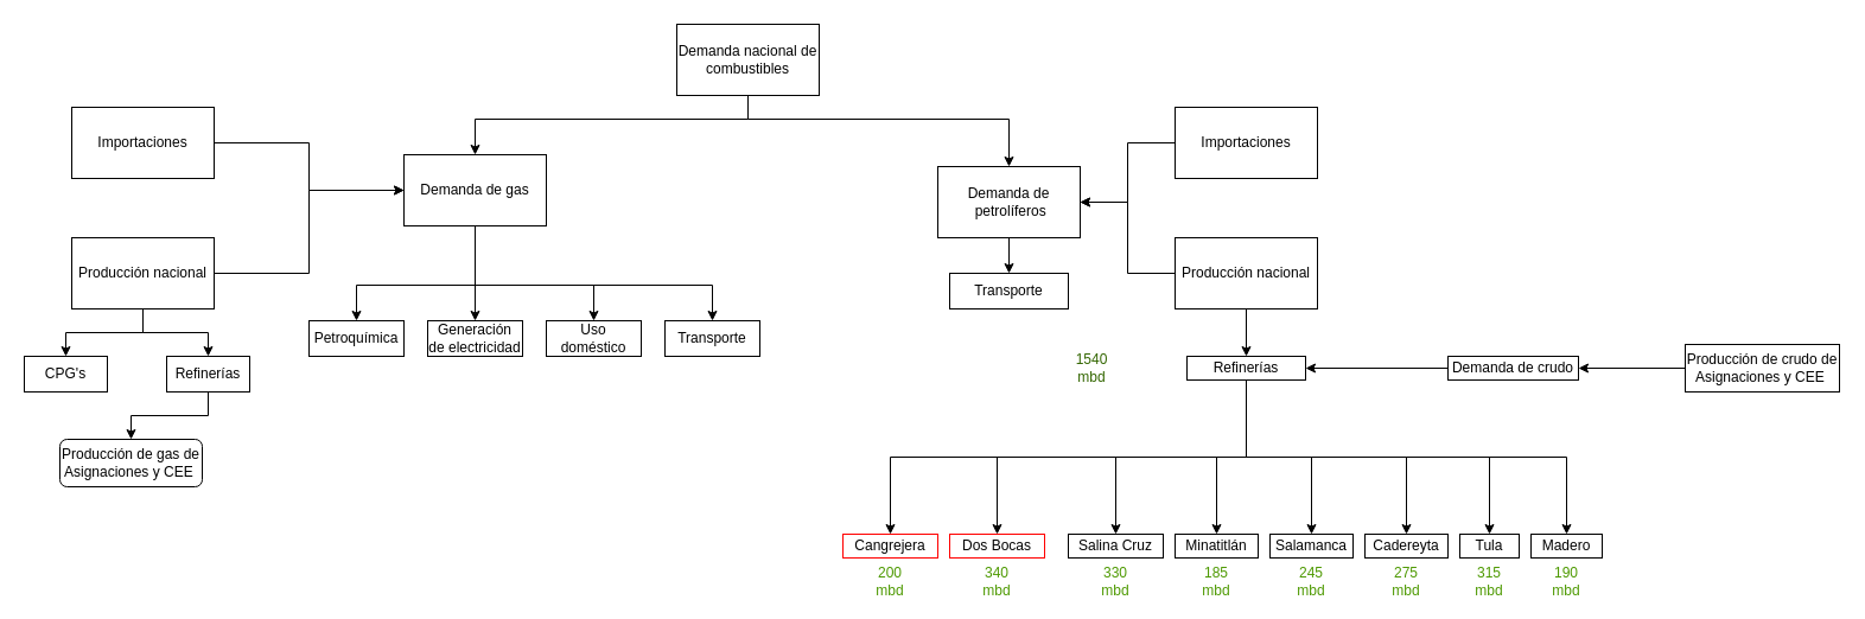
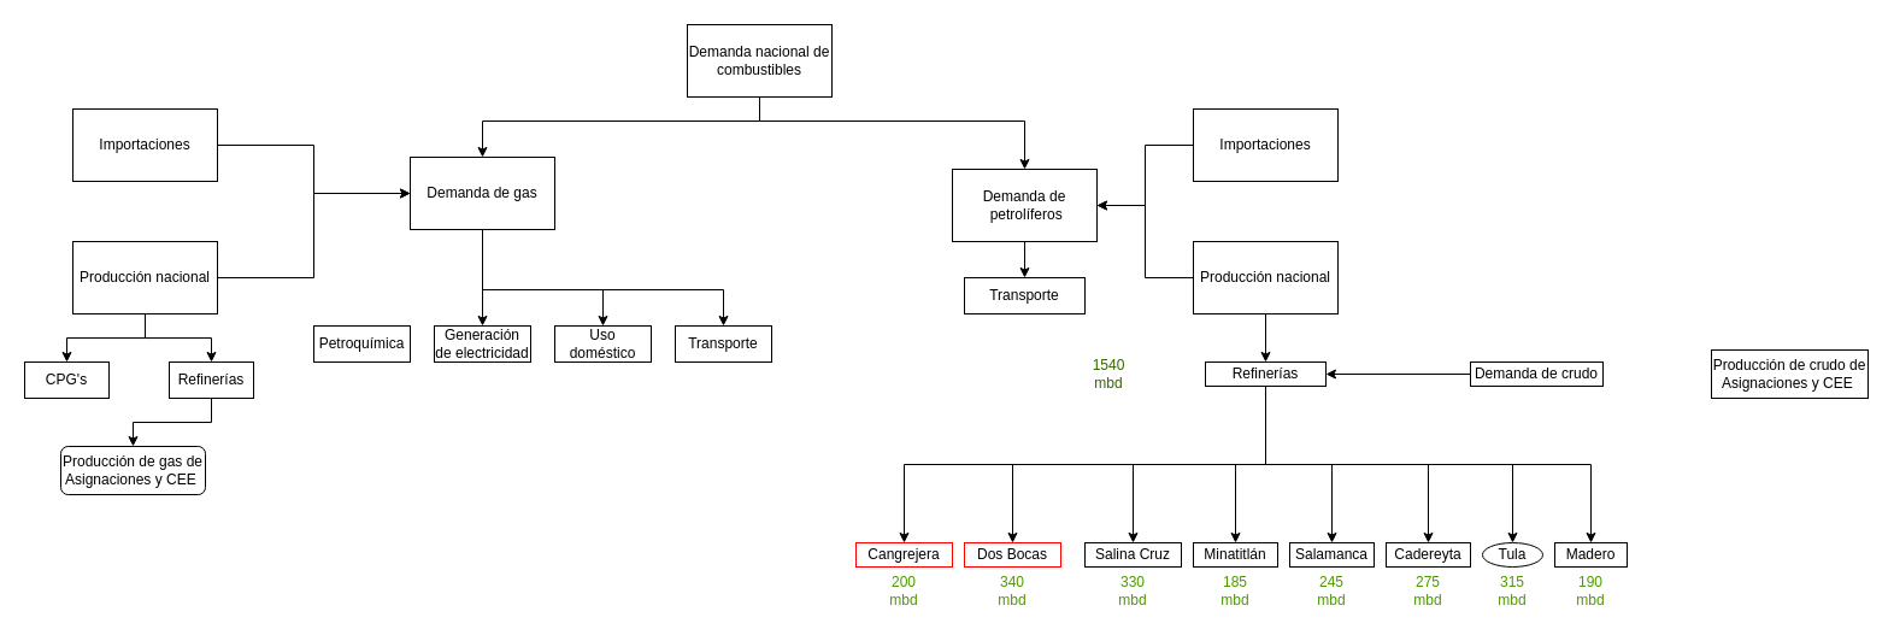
  <mxCell id="0" />
  <mxCell id="1" parent="0" />
  <mxCell id="2" value="" style="edgeStyle=orthogonalEdgeStyle;rounded=0;orthogonalLoop=1;jettySize=auto;html=1;exitX=0.5;exitY=1;exitDx=0;exitDy=0;" edge="1" parent="1" source="4" target="9"><mxGeometry relative="1" as="geometry"><Array as="points"><mxPoint x="630" y="100" /><mxPoint x="400" y="100" /></Array></mxGeometry></mxCell>
  <mxCell id="3" style="edgeStyle=orthogonalEdgeStyle;rounded=0;orthogonalLoop=1;jettySize=auto;html=1;exitX=0.5;exitY=1;exitDx=0;exitDy=0;" edge="1" parent="1" source="4"><mxGeometry relative="1" as="geometry"><mxPoint x="850" y="140" as="targetPoint" /><Array as="points"><mxPoint x="630" y="100" /><mxPoint x="850" y="100" /></Array></mxGeometry></mxCell>
  <mxCell id="4" value="Demanda nacional de combustibles" style="whiteSpace=wrap;html=1;" vertex="1" parent="1"><mxGeometry x="570" y="20" width="120" height="60" as="geometry" /></mxCell>
  <mxCell id="5" style="edgeStyle=orthogonalEdgeStyle;rounded=0;orthogonalLoop=1;jettySize=auto;html=1;" edge="1" parent="1" source="9" target="21"><mxGeometry relative="1" as="geometry" /></mxCell>
  <mxCell id="6" style="edgeStyle=orthogonalEdgeStyle;rounded=0;orthogonalLoop=1;jettySize=auto;html=1;entryX=0.5;entryY=0;entryDx=0;entryDy=0;" edge="1" parent="1" source="9" target="22"><mxGeometry relative="1" as="geometry"><Array as="points"><mxPoint x="400" y="240" /><mxPoint x="500" y="240" /></Array></mxGeometry></mxCell>
- <mxCell id="7" style="edgeStyle=orthogonalEdgeStyle;rounded=0;orthogonalLoop=1;jettySize=auto;html=1;entryX=0.5;entryY=0;entryDx=0;entryDy=0;" edge="1" parent="1" source="9" target="20"><mxGeometry relative="1" as="geometry"><Array as="points"><mxPoint x="400" y="240" /><mxPoint x="300" y="240" /></Array></mxGeometry></mxCell>
  <mxCell id="8" style="edgeStyle=orthogonalEdgeStyle;rounded=0;orthogonalLoop=1;jettySize=auto;html=1;entryX=0.5;entryY=0;entryDx=0;entryDy=0;exitX=0.5;exitY=1;exitDx=0;exitDy=0;" edge="1" parent="1" source="9" target="45"><mxGeometry relative="1" as="geometry"><Array as="points"><mxPoint x="400" y="240" /><mxPoint x="600" y="240" /></Array></mxGeometry></mxCell>
  <mxCell id="9" value="Demanda de gas" style="whiteSpace=wrap;html=1;" vertex="1" parent="1"><mxGeometry x="340" y="130" width="120" height="60" as="geometry" /></mxCell>
  <mxCell id="10" value="" style="edgeStyle=orthogonalEdgeStyle;rounded=0;orthogonalLoop=1;jettySize=auto;html=1;" edge="1" parent="1" source="11" target="12"><mxGeometry relative="1" as="geometry" /></mxCell>
  <mxCell id="11" value="Demanda de &amp;nbsp;petrolíferos" style="whiteSpace=wrap;html=1;" vertex="1" parent="1"><mxGeometry x="790" y="140" width="120" height="60" as="geometry" /></mxCell>
  <mxCell id="12" value="Transporte" style="whiteSpace=wrap;html=1;" vertex="1" parent="1"><mxGeometry x="800" y="230" width="100" height="30" as="geometry" /></mxCell>
  <mxCell id="13" value="" style="edgeStyle=orthogonalEdgeStyle;rounded=0;orthogonalLoop=1;jettySize=auto;html=1;entryX=0;entryY=0.5;entryDx=0;entryDy=0;" edge="1" parent="1" source="14" target="9"><mxGeometry relative="1" as="geometry"><mxPoint x="320" y="120" as="targetPoint" /></mxGeometry></mxCell>
  <mxCell id="14" value="Importaciones" style="rounded=0;whiteSpace=wrap;html=1;" vertex="1" parent="1"><mxGeometry x="60" y="90" width="120" height="60" as="geometry" /></mxCell>
  <mxCell id="15" value="" style="edgeStyle=orthogonalEdgeStyle;rounded=0;orthogonalLoop=1;jettySize=auto;html=1;exitX=1;exitY=0.5;exitDx=0;exitDy=0;" edge="1" parent="1" source="18"><mxGeometry relative="1" as="geometry"><mxPoint x="340" y="160" as="targetPoint" /><Array as="points"><mxPoint x="260" y="230" /><mxPoint x="260" y="160" /></Array></mxGeometry></mxCell>
  <mxCell id="16" value="" style="edgeStyle=orthogonalEdgeStyle;rounded=0;orthogonalLoop=1;jettySize=auto;html=1;" edge="1" parent="1" source="18" target="19"><mxGeometry relative="1" as="geometry" /></mxCell>
  <mxCell id="17" style="edgeStyle=orthogonalEdgeStyle;rounded=0;orthogonalLoop=1;jettySize=auto;html=1;entryX=0.5;entryY=0;entryDx=0;entryDy=0;" edge="1" parent="1" source="18" target="25"><mxGeometry relative="1" as="geometry" /></mxCell>
  <mxCell id="18" value="Producción nacional" style="rounded=0;whiteSpace=wrap;html=1;" vertex="1" parent="1"><mxGeometry x="60" y="200" width="120" height="60" as="geometry" /></mxCell>
  <mxCell id="19" value="CPG's" style="rounded=0;whiteSpace=wrap;html=1;" vertex="1" parent="1"><mxGeometry x="20" y="300" width="70" height="30" as="geometry" /></mxCell>
  <mxCell id="20" value="Petroquímica" style="rounded=0;whiteSpace=wrap;html=1;" vertex="1" parent="1"><mxGeometry x="260" y="270" width="80" height="30" as="geometry" /></mxCell>
  <mxCell id="21" value="Generación de electricidad" style="rounded=0;whiteSpace=wrap;html=1;" vertex="1" parent="1"><mxGeometry x="360" y="270" width="80" height="30" as="geometry" /></mxCell>
  <mxCell id="22" value="Uso doméstico" style="rounded=0;whiteSpace=wrap;html=1;" vertex="1" parent="1"><mxGeometry x="460" y="270" width="80" height="30" as="geometry" /></mxCell>
  <mxCell id="23" value="Producción de gas de Asignaciones y CEE&amp;nbsp;" style="rounded=1;whiteSpace=wrap;html=1;" vertex="1" parent="1"><mxGeometry x="50" y="370" width="120" height="40" as="geometry" /></mxCell>
  <mxCell id="24" style="edgeStyle=orthogonalEdgeStyle;rounded=0;orthogonalLoop=1;jettySize=auto;html=1;entryX=0.5;entryY=0;entryDx=0;entryDy=0;" edge="1" parent="1" source="25" target="23"><mxGeometry relative="1" as="geometry" /></mxCell>
  <mxCell id="25" value="Refinerías" style="rounded=0;whiteSpace=wrap;html=1;" vertex="1" parent="1"><mxGeometry x="140" y="300" width="70" height="30" as="geometry" /></mxCell>
  <mxCell id="26" style="edgeStyle=orthogonalEdgeStyle;rounded=0;orthogonalLoop=1;jettySize=auto;html=1;entryX=1;entryY=0.5;entryDx=0;entryDy=0;" edge="1" parent="1" source="27" target="11"><mxGeometry relative="1" as="geometry" /></mxCell>
  <mxCell id="27" value="Importaciones" style="rounded=0;whiteSpace=wrap;html=1;" vertex="1" parent="1"><mxGeometry x="990" y="90" width="120" height="60" as="geometry" /></mxCell>
  <mxCell id="28" style="edgeStyle=orthogonalEdgeStyle;rounded=0;orthogonalLoop=1;jettySize=auto;html=1;entryX=1;entryY=0.5;entryDx=0;entryDy=0;" edge="1" parent="1" source="30" target="11"><mxGeometry relative="1" as="geometry" /></mxCell>
  <mxCell id="29" value="" style="edgeStyle=orthogonalEdgeStyle;rounded=0;orthogonalLoop=1;jettySize=auto;html=1;" edge="1" parent="1" source="30" target="39"><mxGeometry relative="1" as="geometry" /></mxCell>
  <mxCell id="30" value="Producción nacional" style="rounded=0;whiteSpace=wrap;html=1;" vertex="1" parent="1"><mxGeometry x="990" y="200" width="120" height="60" as="geometry" /></mxCell>
  <mxCell id="31" value="" style="edgeStyle=orthogonalEdgeStyle;rounded=0;orthogonalLoop=1;jettySize=auto;html=1;exitX=0.5;exitY=1;exitDx=0;exitDy=0;" edge="1" parent="1" source="39" target="40"><mxGeometry relative="1" as="geometry" /></mxCell>
  <mxCell id="32" style="edgeStyle=orthogonalEdgeStyle;rounded=0;orthogonalLoop=1;jettySize=auto;html=1;entryX=0.5;entryY=0;entryDx=0;entryDy=0;exitX=0.5;exitY=1;exitDx=0;exitDy=0;" edge="1" parent="1" source="39" target="46"><mxGeometry relative="1" as="geometry" /></mxCell>
  <mxCell id="33" style="edgeStyle=orthogonalEdgeStyle;rounded=0;orthogonalLoop=1;jettySize=auto;html=1;exitX=0.5;exitY=1;exitDx=0;exitDy=0;" edge="1" parent="1" source="39" target="47"><mxGeometry relative="1" as="geometry" /></mxCell>
  <mxCell id="34" style="edgeStyle=orthogonalEdgeStyle;rounded=0;orthogonalLoop=1;jettySize=auto;html=1;exitX=0.5;exitY=1;exitDx=0;exitDy=0;" edge="1" parent="1" source="39" target="50"><mxGeometry relative="1" as="geometry" /></mxCell>
  <mxCell id="35" style="edgeStyle=orthogonalEdgeStyle;rounded=0;orthogonalLoop=1;jettySize=auto;html=1;entryX=0.5;entryY=0;entryDx=0;entryDy=0;exitX=0.5;exitY=1;exitDx=0;exitDy=0;" edge="1" parent="1" source="39" target="48"><mxGeometry relative="1" as="geometry" /></mxCell>
  <mxCell id="36" style="edgeStyle=orthogonalEdgeStyle;rounded=0;orthogonalLoop=1;jettySize=auto;html=1;exitX=0.5;exitY=1;exitDx=0;exitDy=0;" edge="1" parent="1" source="39" target="52"><mxGeometry relative="1" as="geometry" /></mxCell>
  <mxCell id="37" style="edgeStyle=orthogonalEdgeStyle;rounded=0;orthogonalLoop=1;jettySize=auto;html=1;exitX=0.5;exitY=1;exitDx=0;exitDy=0;" edge="1" parent="1" source="39" target="51"><mxGeometry relative="1" as="geometry" /></mxCell>
  <mxCell id="38" style="edgeStyle=orthogonalEdgeStyle;rounded=0;orthogonalLoop=1;jettySize=auto;html=1;exitX=0.5;exitY=1;exitDx=0;exitDy=0;" edge="1" parent="1" source="39" target="49"><mxGeometry relative="1" as="geometry" /></mxCell>
  <mxCell id="39" value="Refinerías" style="rounded=0;whiteSpace=wrap;html=1;" vertex="1" parent="1"><mxGeometry x="1000" y="300" width="100" height="20" as="geometry" /></mxCell>
  <mxCell id="40" value="Salina Cruz" style="rounded=0;whiteSpace=wrap;html=1;" vertex="1" parent="1"><mxGeometry x="900" y="450" width="80" height="20" as="geometry" /></mxCell>
  <mxCell id="41" style="edgeStyle=orthogonalEdgeStyle;rounded=0;orthogonalLoop=1;jettySize=auto;html=1;entryX=1;entryY=0.5;entryDx=0;entryDy=0;" edge="1" parent="1" source="42" target="39"><mxGeometry relative="1" as="geometry" /></mxCell>
  <mxCell id="42" value="Demanda de crudo" style="rounded=0;whiteSpace=wrap;html=1;" vertex="1" parent="1"><mxGeometry x="1220" y="300" width="110" height="20" as="geometry" /></mxCell>
- <mxCell id="43" style="edgeStyle=orthogonalEdgeStyle;rounded=0;orthogonalLoop=1;jettySize=auto;html=1;entryX=1;entryY=0.5;entryDx=0;entryDy=0;" edge="1" parent="1" source="44" target="42"><mxGeometry relative="1" as="geometry" /></mxCell>
  <mxCell id="44" value="Producción de crudo de Asignaciones y CEE&amp;nbsp;" style="rounded=0;whiteSpace=wrap;html=1;" vertex="1" parent="1"><mxGeometry x="1420" y="290" width="130" height="40" as="geometry" /></mxCell>
  <mxCell id="45" value="Transporte" style="rounded=0;whiteSpace=wrap;html=1;" vertex="1" parent="1"><mxGeometry x="560" y="270" width="80" height="30" as="geometry" /></mxCell>
  <mxCell id="46" value="Minatitlán" style="rounded=0;whiteSpace=wrap;html=1;" vertex="1" parent="1"><mxGeometry x="990" y="450" width="70" height="20" as="geometry" /></mxCell>
  <mxCell id="47" value="Salamanca" style="rounded=0;whiteSpace=wrap;html=1;" vertex="1" parent="1"><mxGeometry x="1070" y="450" width="70" height="20" as="geometry" /></mxCell>
- <mxCell id="48" value="Tula" style="rounded=0;whiteSpace=wrap;html=1;" vertex="1" parent="1"><mxGeometry x="1230" y="450" width="50" height="20" as="geometry" /></mxCell>
+ <mxCell id="48" value="Tula" style="ellipse;whiteSpace=wrap;html=1;" vertex="1" parent="1"><mxGeometry x="1230" y="450" width="50" height="20" as="geometry" /></mxCell>
  <mxCell id="49" value="Madero" style="rounded=0;whiteSpace=wrap;html=1;" vertex="1" parent="1"><mxGeometry x="1290" y="450" width="60" height="20" as="geometry" /></mxCell>
  <mxCell id="50" value="Cadereyta" style="rounded=0;whiteSpace=wrap;html=1;" vertex="1" parent="1"><mxGeometry x="1150" y="450" width="70" height="20" as="geometry" /></mxCell>
  <mxCell id="51" value="Dos Bocas" style="rounded=0;whiteSpace=wrap;html=1;strokeColor=#FF0000;" vertex="1" parent="1"><mxGeometry x="800" y="450" width="80" height="20" as="geometry" /></mxCell>
  <mxCell id="52" value="Cangrejera" style="rounded=0;whiteSpace=wrap;html=1;strokeColor=#FF0000;" vertex="1" parent="1"><mxGeometry x="710" y="450" width="80" height="20" as="geometry" /></mxCell>
  <mxCell id="53" value="200 mbd" style="text;html=1;strokeColor=none;fillColor=none;align=center;verticalAlign=middle;whiteSpace=wrap;rounded=0;fontColor=#4D9900;" vertex="1" parent="1"><mxGeometry x="730" y="480" width="40" height="20" as="geometry" /></mxCell>
  <mxCell id="54" value="&lt;font color=&quot;#4d9900&quot;&gt;340 mbd&lt;/font&gt;" style="text;html=1;strokeColor=none;fillColor=none;align=center;verticalAlign=middle;whiteSpace=wrap;rounded=0;fontColor=#336600;" vertex="1" parent="1"><mxGeometry x="820" y="480" width="40" height="20" as="geometry" /></mxCell>
  <mxCell id="55" value="330 mbd" style="text;html=1;strokeColor=none;fillColor=none;align=center;verticalAlign=middle;whiteSpace=wrap;rounded=0;fontColor=#4D9900;" vertex="1" parent="1"><mxGeometry x="920" y="480" width="40" height="20" as="geometry" /></mxCell>
  <mxCell id="56" value="185 mbd" style="text;html=1;strokeColor=none;fillColor=none;align=center;verticalAlign=middle;whiteSpace=wrap;rounded=0;fontColor=#4D9900;" vertex="1" parent="1"><mxGeometry x="1005" y="480" width="40" height="20" as="geometry" /></mxCell>
  <mxCell id="57" value="&lt;font color=&quot;#4d9900&quot;&gt;245 mbd&lt;/font&gt;" style="text;html=1;strokeColor=none;fillColor=none;align=center;verticalAlign=middle;whiteSpace=wrap;rounded=0;" vertex="1" parent="1"><mxGeometry x="1085" y="480" width="40" height="20" as="geometry" /></mxCell>
  <mxCell id="58" value="275 mbd" style="text;html=1;strokeColor=none;fillColor=none;align=center;verticalAlign=middle;whiteSpace=wrap;rounded=0;fontColor=#4D9900;" vertex="1" parent="1"><mxGeometry x="1165" y="480" width="40" height="20" as="geometry" /></mxCell>
  <mxCell id="59" value="315 mbd" style="text;html=1;strokeColor=none;fillColor=none;align=center;verticalAlign=middle;whiteSpace=wrap;rounded=0;fontColor=#4D9900;" vertex="1" parent="1"><mxGeometry x="1235" y="480" width="40" height="20" as="geometry" /></mxCell>
  <mxCell id="60" value="190 mbd" style="text;html=1;strokeColor=none;fillColor=none;align=center;verticalAlign=middle;whiteSpace=wrap;rounded=0;fontColor=#4D9900;" vertex="1" parent="1"><mxGeometry x="1300" y="480" width="40" height="20" as="geometry" /></mxCell>
  <mxCell id="61" value="1540 mbd" style="text;html=1;strokeColor=none;fillColor=none;align=center;verticalAlign=middle;whiteSpace=wrap;rounded=0;fontColor=#336600;" vertex="1" parent="1"><mxGeometry x="900" y="300" width="40" height="20" as="geometry" /></mxCell>
